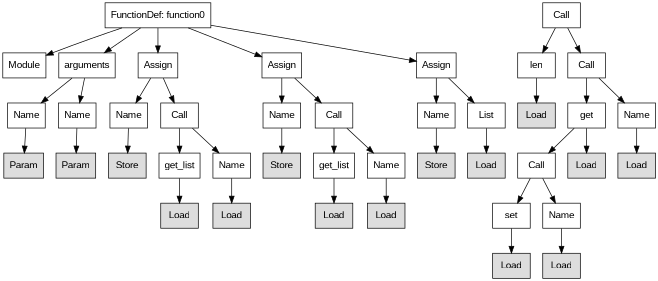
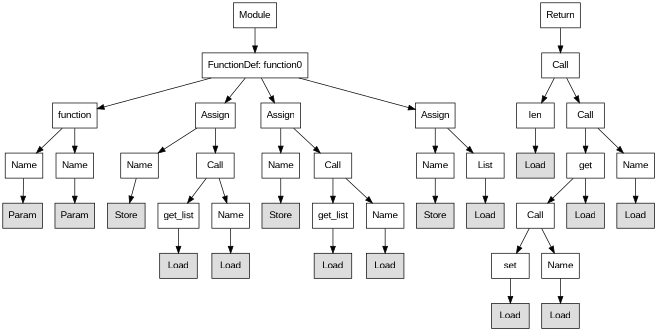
  digraph {
    fontname="Liberation Sans"
    node [fontname="Liberation Sans" shape=rect]
    edge [fontname="Liberation Sans"]
    n1 [label=Module]
    n2 [label="FunctionDef: function0"]
-   n3 [label=arguments]
+   n3 [label=function]
    n4 [label=Assign]
    n5 [label=Assign]
    n6 [label=Assign]
    n7 [label=Name]
    n8 [label=Name]
    n9 [label=Name]
    n10 [label=Call]
    n11 [label=Name]
    n12 [label=Call]
    n13 [label=Name]
    n14 [label=List]
+   n15 [label=Return]
    n16 [label=Call]
    n17 [fillcolor="#dddddd" label=Param style=filled]
    n18 [fillcolor="#dddddd" label=Param style=filled]
    n19 [fillcolor="#dddddd" label=Store style=filled]
    n20 [label=get_list]
    n21 [label=Name]
    n22 [fillcolor="#dddddd" label=Store style=filled]
    n23 [label=get_list]
    n24 [label=Name]
    n25 [fillcolor="#dddddd" label=Store style=filled]
    n26 [fillcolor="#dddddd" label=Load style=filled]
    n27 [label=len]
    n28 [label=Call]
    n29 [fillcolor="#dddddd" label=Load style=filled]
    n30 [fillcolor="#dddddd" label=Load style=filled]
    n31 [fillcolor="#dddddd" label=Load style=filled]
    n32 [fillcolor="#dddddd" label=Load style=filled]
    n33 [fillcolor="#dddddd" label=Load style=filled]
    n34 [label=get]
    n35 [label=Name]
    n36 [label=Call]
    n37 [fillcolor="#dddddd" label=Load style=filled]
    n38 [fillcolor="#dddddd" label=Load style=filled]
    n39 [label=set]
    n40 [label=Name]
    n41 [fillcolor="#dddddd" label=Load style=filled]
    n42 [fillcolor="#dddddd" label=Load style=filled]
-   n2 -> n1
+   n1 -> n2
    n2 -> n3
    n2 -> n4
    n2 -> n5
    n2 -> n6
    n3 -> n7
    n3 -> n8
    n4 -> n9
    n4 -> n10
    n5 -> n11
    n5 -> n12
    n6 -> n13
    n6 -> n14
    n7 -> n17
    n8 -> n18
    n9 -> n19
    n10 -> n20
    n10 -> n21
    n11 -> n22
    n12 -> n23
    n12 -> n24
    n13 -> n25
    n14 -> n26
+   n15 -> n16
    n16 -> n27
    n16 -> n28
    n20 -> n29
    n21 -> n30
    n23 -> n31
    n24 -> n32
    n27 -> n33
    n28 -> n34
    n28 -> n35
    n34 -> n36
    n34 -> n37
    n35 -> n38
    n36 -> n39
    n36 -> n40
    n39 -> n41
    n40 -> n42
  }
